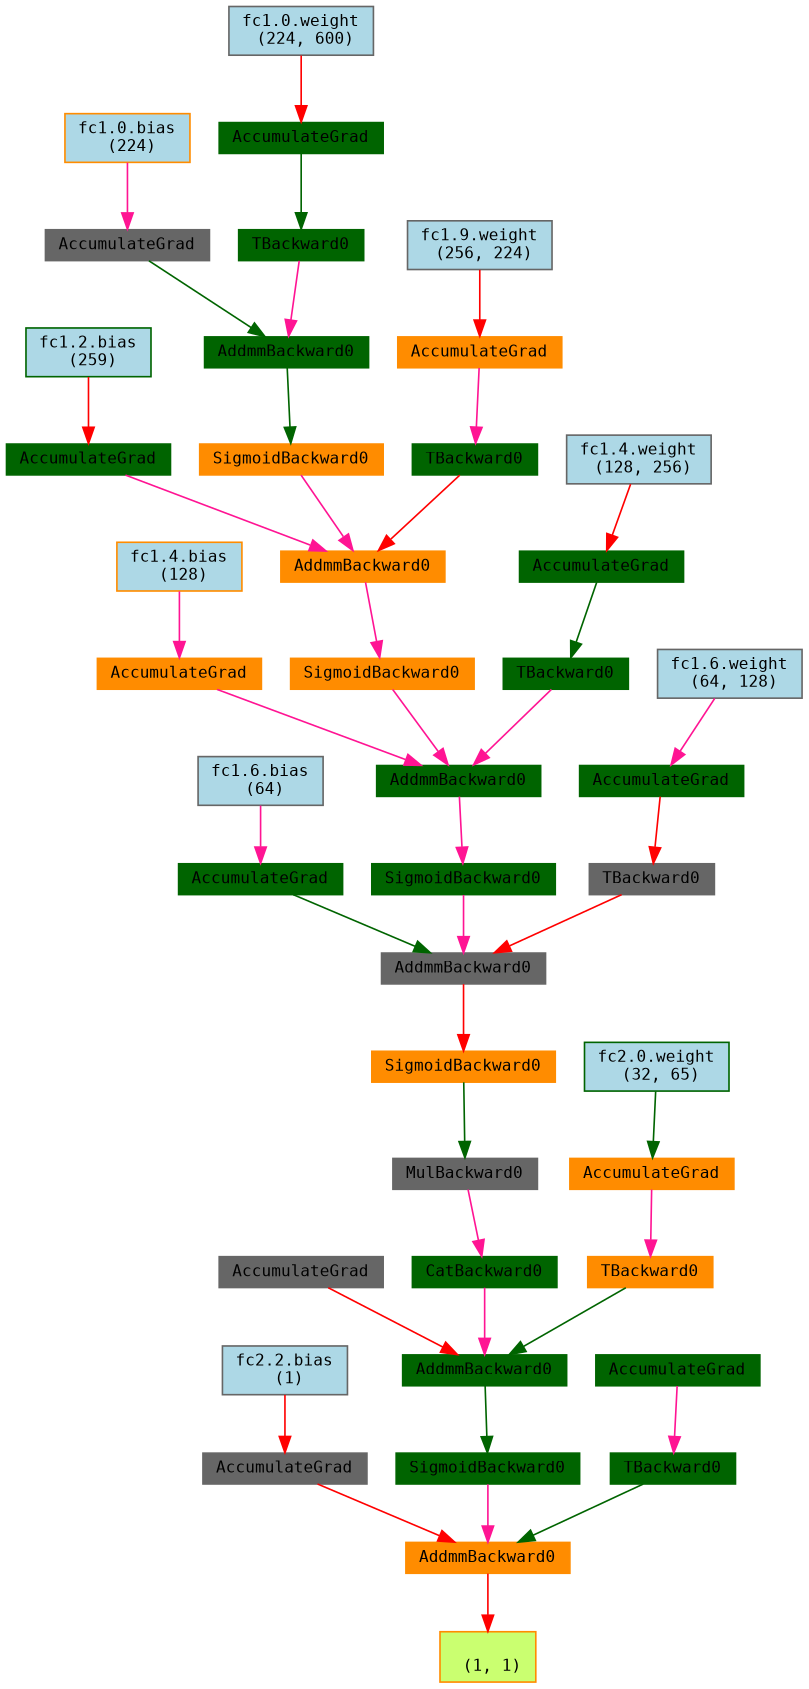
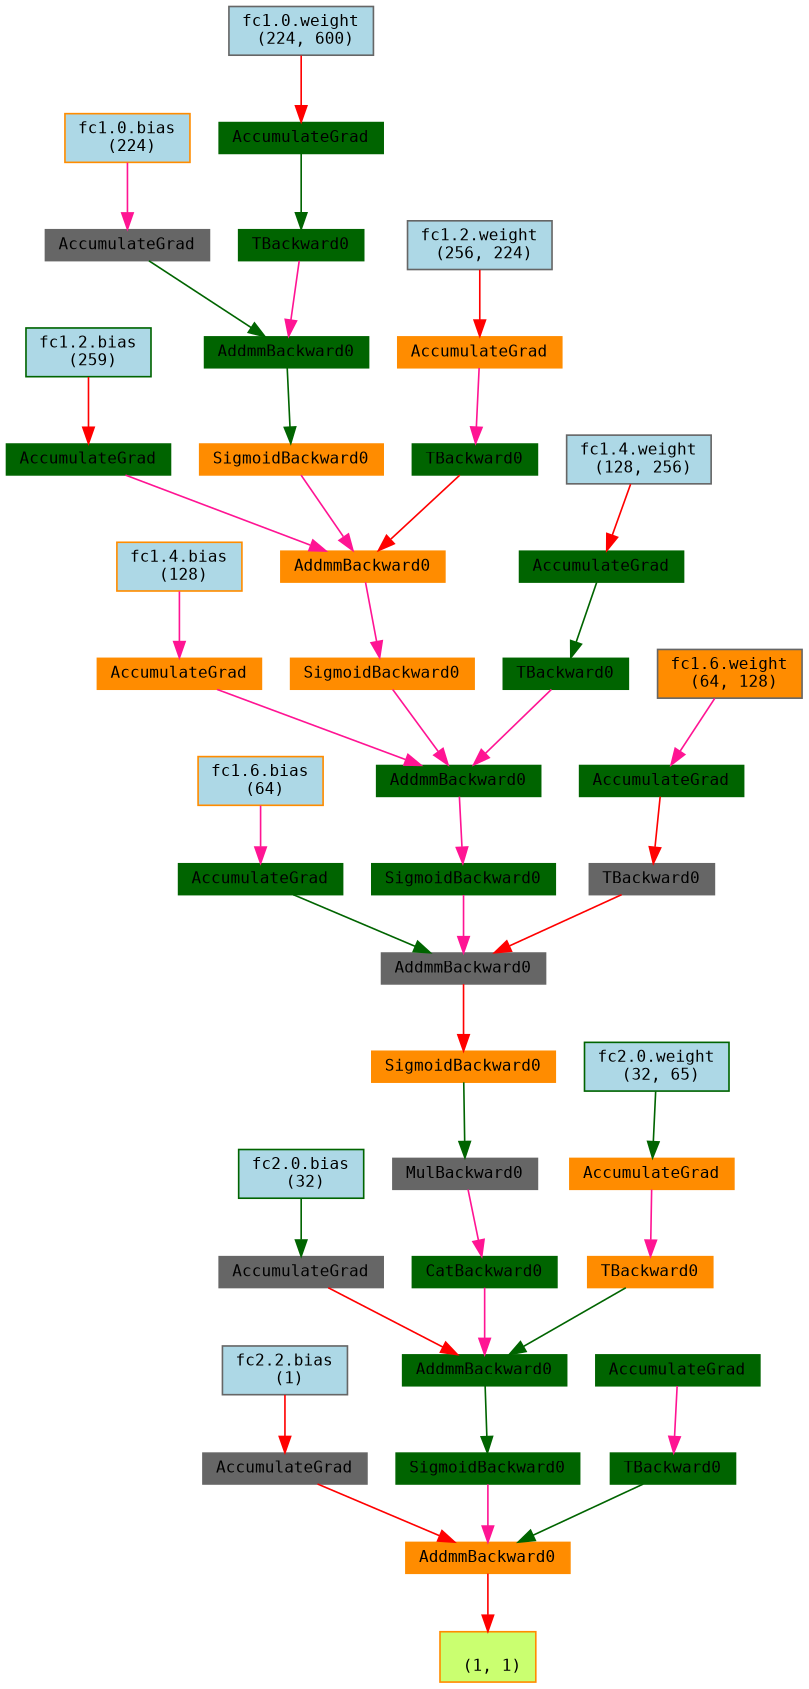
  digraph {
    node [align=left color=darkgreen fontname=monospace fontsize=10 ranksep=0.1 shape=box style=filled]
    edge [color=deeppink]
    n1 [color=darkorange fillcolor=darkolivegreen1 height=0.2 label="\n (1, 1)"]
    n2 [color=darkorange height=0.2 label=AddmmBackward0]
    n3 [color=gray40 height=0.2 label=AccumulateGrad]
    n4 [color=gray40 fillcolor=lightblue height=0.2 label="fc2.2.bias\n (1)"]
    n5 [height=0.2 label=SigmoidBackward0]
    n6 [height=0.2 label=AddmmBackward0]
    n7 [color=gray40 height=0.2 label=AccumulateGrad]
+   n8 [fillcolor=lightblue height=0.2 label="fc2.0.bias\n (32)"]
    n9 [height=0.2 label=CatBackward0]
    n10 [color=gray40 height=0.2 label=MulBackward0]
    n11 [color=darkorange height=0.2 label=SigmoidBackward0]
    n12 [color=gray40 height=0.2 label=AddmmBackward0]
    n13 [height=0.2 label=AccumulateGrad]
-   n14 [color=gray40 fillcolor=lightblue height=0.2 label="fc1.6.bias\n (64)"]
+   n14 [color=darkorange fillcolor=lightblue height=0.2 label="fc1.6.bias\n (64)"]
    n15 [height=0.2 label=SigmoidBackward0]
    n16 [height=0.2 label=AddmmBackward0]
    n17 [color=darkorange height=0.2 label=AccumulateGrad]
    n18 [color=darkorange fillcolor=lightblue height=0.2 label="fc1.4.bias\n (128)"]
    n19 [color=darkorange height=0.2 label=SigmoidBackward0]
    n20 [color=darkorange height=0.2 label=AddmmBackward0]
    n21 [height=0.2 label=AccumulateGrad]
    n22 [fillcolor=lightblue height=0.2 label="fc1.2.bias\n (259)"]
    n23 [color=darkorange height=0.2 label=SigmoidBackward0]
    n24 [height=0.2 label=AddmmBackward0]
    n25 [color=gray40 height=0.2 label=AccumulateGrad]
    n26 [color=darkorange fillcolor=lightblue height=0.2 label="fc1.0.bias\n (224)"]
    n27 [height=0.2 label=TBackward0]
    n28 [height=0.2 label=AccumulateGrad]
    n29 [color=gray40 fillcolor=lightblue height=0.2 label="fc1.0.weight\n (224, 600)"]
    n30 [height=0.2 label=TBackward0]
    n31 [color=darkorange height=0.2 label=AccumulateGrad]
-   n32 [color=gray40 fillcolor=lightblue height=0.2 label="fc1.9.weight\n (256, 224)"]
+   n32 [color=gray40 fillcolor=lightblue height=0.2 label="fc1.2.weight\n (256, 224)"]
    n33 [height=0.2 label=TBackward0]
    n34 [height=0.2 label=AccumulateGrad]
    n35 [color=gray40 fillcolor=lightblue height=0.2 label="fc1.4.weight\n (128, 256)"]
    n36 [color=gray40 height=0.2 label=TBackward0]
    n37 [height=0.2 label=AccumulateGrad]
-   n38 [color=gray40 fillcolor=lightblue height=0.2 label="fc1.6.weight\n (64, 128)"]
+   n38 [color=gray40 fillcolor=darkorange height=0.2 label="fc1.6.weight\n (64, 128)"]
    n39 [color=darkorange height=0.2 label=TBackward0]
    n40 [color=darkorange height=0.2 label=AccumulateGrad]
    n41 [fillcolor=lightblue height=0.2 label="fc2.0.weight\n (32, 65)"]
    n42 [height=0.2 label=TBackward0]
    n43 [height=0.2 label=AccumulateGrad]
    n2 -> n1 [color=red]
    n3 -> n2 [color=red]
    n4 -> n3 [color=red]
    n5 -> n2
    n6 -> n5 [color=darkgreen]
    n7 -> n6 [color=red]
+   n8 -> n7 [color=darkgreen]
    n9 -> n6
    n10 -> n9
    n11 -> n10 [color=darkgreen]
    n12 -> n11 [color=red]
    n13 -> n12 [color=darkgreen]
    n14 -> n13
    n15 -> n12
    n16 -> n15
    n17 -> n16
    n18 -> n17
    n19 -> n16
    n20 -> n19
    n21 -> n20
    n22 -> n21 [color=red]
    n23 -> n20
    n24 -> n23 [color=darkgreen]
    n25 -> n24 [color=darkgreen]
    n26 -> n25
    n27 -> n24
    n28 -> n27 [color=darkgreen]
    n29 -> n28 [color=red]
    n30 -> n20 [color=red]
    n31 -> n30
    n32 -> n31 [color=red]
    n33 -> n16
    n34 -> n33 [color=darkgreen]
    n35 -> n34 [color=red]
    n36 -> n12 [color=red]
    n37 -> n36 [color=red]
    n38 -> n37
    n39 -> n6 [color=darkgreen]
    n40 -> n39
    n41 -> n40 [color=darkgreen]
    n42 -> n2 [color=darkgreen]
    n43 -> n42
  }
